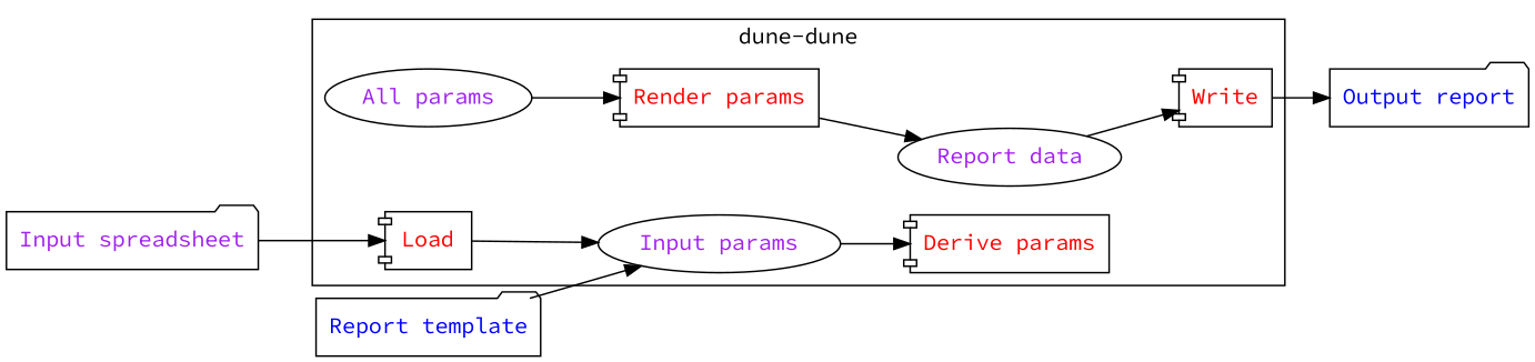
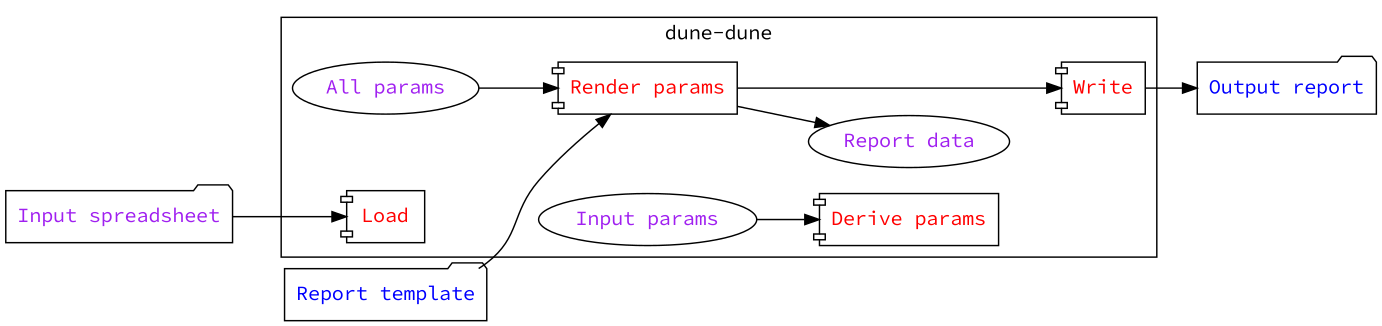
  digraph {
    fontname="Source Code Pro"
    rankdir=LR
    node [fontcolor=purple fontname="Source Code Pro" group=proc shape=component]
    edge [fontname="Source Code Pro"]
    n1 [group=data label="Input params" shape=ellipse]
    n2 [fontcolor=red label="Derive params"]
    n3 [group=data label="All params" shape=ellipse]
    n4 [fontcolor=red label="Render params"]
    n5 [group=data label="Report data" shape=ellipse]
    n6 [fontcolor=red label=Write]
    n7 [fontcolor=red label=Load]
    n8 [fontcolor=blue group=files label="Output report" shape=folder]
    n9 [group=files label="Input spreadsheet" shape=folder]
    n10 [fontcolor=blue group=files label="Report template" shape=folder]
    subgraph cluster_1 {
      label="dune-dune"
      n1
      n2
      n3
      n4
      n5
      n6
      n7
    }
    n1 -> n2
    n3 -> n4
    n4 -> n5
-   n5 -> n6
+   n4 -> n6
    n6 -> n8
-   n7 -> n1
    n9 -> n7
-   n10 -> n1
+   n10 -> n4
  }
